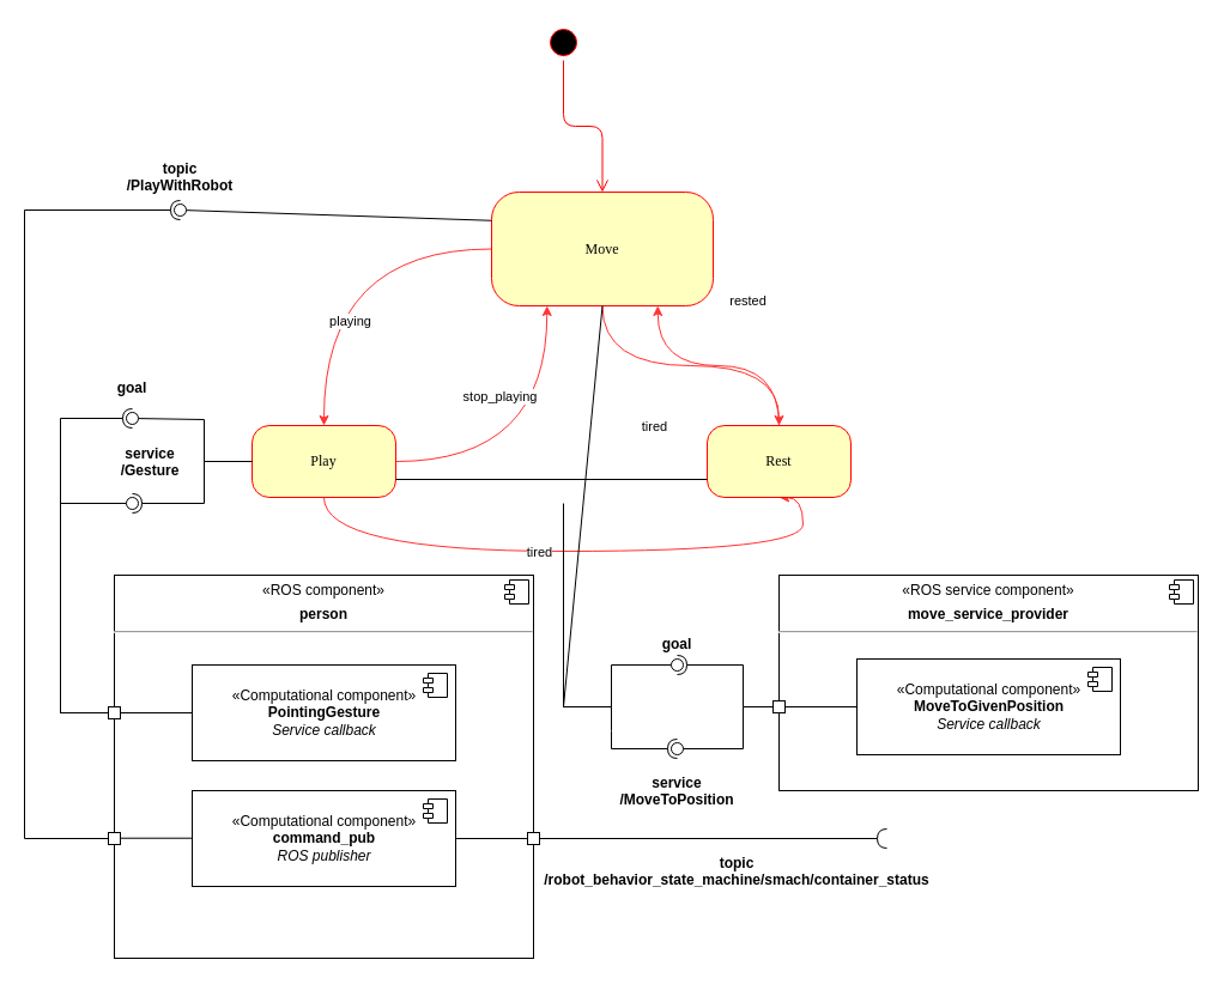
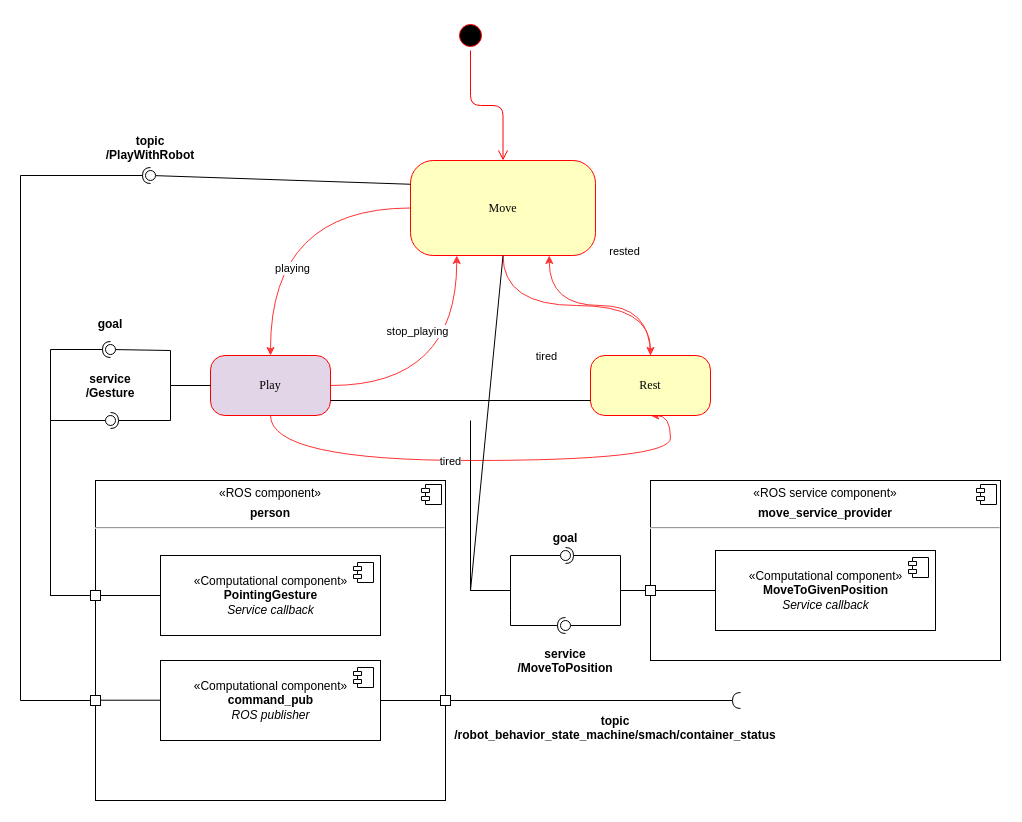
  <mxCell id="0" />
  <mxCell id="1" parent="0" />
  <mxCell id="2" value="" style="ellipse;html=1;shape=startState;fillColor=#000000;strokeColor=#ff0000;rounded=1;shadow=0;comic=0;labelBackgroundColor=none;fontFamily=Verdana;fontSize=12;fontColor=#000000;align=center;direction=south;" parent="1" vertex="1"><mxGeometry x="455" y="20" width="30" height="30" as="geometry" /></mxCell>
  <mxCell id="3" style="edgeStyle=orthogonalEdgeStyle;orthogonalLoop=1;jettySize=auto;html=1;entryX=0.25;entryY=1;entryDx=0;entryDy=0;strokeColor=#FF3333;curved=1;" parent="1" source="7" target="12" edge="1"><mxGeometry relative="1" as="geometry" /></mxCell>
  <mxCell id="4" value="stop_playing" style="edgeLabel;html=1;align=center;verticalAlign=middle;resizable=0;points=[];" parent="3" vertex="1" connectable="0"><mxGeometry x="-0.52" y="-2" relative="1" as="geometry"><mxPoint x="24.17" y="-57" as="offset" /></mxGeometry></mxCell>
  <mxCell id="5" style="edgeStyle=orthogonalEdgeStyle;orthogonalLoop=1;jettySize=auto;html=1;entryX=0.5;entryY=1;entryDx=0;entryDy=0;strokeColor=#FF3333;curved=1;exitX=0.5;exitY=1;exitDx=0;exitDy=0;" edge="1" parent="1" source="7" target="15"><mxGeometry relative="1" as="geometry"><Array as="points"><mxPoint x="270" y="460" /><mxPoint x="670" y="460" /></Array></mxGeometry></mxCell>
  <mxCell id="6" value="tired" style="edgeLabel;html=1;align=center;verticalAlign=middle;resizable=0;points=[];" vertex="1" connectable="0" parent="5"><mxGeometry x="-0.123" relative="1" as="geometry"><mxPoint as="offset" /></mxGeometry></mxCell>
- <mxCell id="7" value="Play" style="rounded=1;whiteSpace=wrap;html=1;arcSize=24;fillColor=#ffffc0;strokeColor=#ff0000;shadow=0;comic=0;labelBackgroundColor=none;fontFamily=Verdana;fontSize=12;fontColor=#000000;align=center;" parent="1" vertex="1"><mxGeometry x="210" y="355" width="120" height="60" as="geometry" /></mxCell>
+ <mxCell id="7" value="Play" style="rounded=1;whiteSpace=wrap;html=1;arcSize=24;fillColor=#e1d5e7;strokeColor=#ff0000;shadow=0;comic=0;labelBackgroundColor=none;fontFamily=Verdana;fontSize=12;fontColor=#000000;align=center;" parent="1" vertex="1"><mxGeometry x="210" y="355" width="120" height="60" as="geometry" /></mxCell>
  <mxCell id="8" style="edgeStyle=orthogonalEdgeStyle;orthogonalLoop=1;jettySize=auto;html=1;entryX=0.5;entryY=0;entryDx=0;entryDy=0;strokeColor=#FF3333;curved=1;" parent="1" source="12" target="15" edge="1"><mxGeometry relative="1" as="geometry" /></mxCell>
  <mxCell id="9" value="tired" style="edgeLabel;html=1;align=center;verticalAlign=middle;resizable=0;points=[];" parent="8" vertex="1" connectable="0"><mxGeometry x="-0.41" y="2" relative="1" as="geometry"><mxPoint x="20" y="52" as="offset" /></mxGeometry></mxCell>
  <mxCell id="10" style="edgeStyle=orthogonalEdgeStyle;orthogonalLoop=1;jettySize=auto;html=1;entryX=0.5;entryY=0;entryDx=0;entryDy=0;strokeColor=#FF3333;curved=1;" parent="1" source="12" target="7" edge="1"><mxGeometry relative="1" as="geometry" /></mxCell>
  <mxCell id="11" value="playing" style="edgeLabel;html=1;align=center;verticalAlign=middle;resizable=0;points=[];" parent="10" vertex="1" connectable="0"><mxGeometry x="-0.731" y="2" relative="1" as="geometry"><mxPoint x="-79.17" y="58" as="offset" /></mxGeometry></mxCell>
  <mxCell id="12" value="Move" style="rounded=1;whiteSpace=wrap;html=1;arcSize=24;fillColor=#ffffc0;strokeColor=#ff0000;shadow=0;comic=0;labelBackgroundColor=none;fontFamily=Verdana;fontSize=12;fontColor=#000000;align=center;" parent="1" vertex="1"><mxGeometry x="410" y="160" width="185" height="95" as="geometry" /></mxCell>
  <mxCell id="13" style="edgeStyle=orthogonalEdgeStyle;orthogonalLoop=1;jettySize=auto;html=1;entryX=0.75;entryY=1;entryDx=0;entryDy=0;strokeColor=#FF3333;curved=1;" parent="1" source="15" target="12" edge="1"><mxGeometry relative="1" as="geometry" /></mxCell>
  <mxCell id="14" value="rested" style="edgeLabel;html=1;align=center;verticalAlign=middle;resizable=0;points=[];" parent="13" vertex="1" connectable="0"><mxGeometry x="-0.527" y="2" relative="1" as="geometry"><mxPoint x="-25" y="-57" as="offset" /></mxGeometry></mxCell>
  <mxCell id="15" value="Rest" style="rounded=1;whiteSpace=wrap;html=1;arcSize=24;fillColor=#ffffc0;strokeColor=#ff0000;shadow=0;comic=0;labelBackgroundColor=none;fontFamily=Verdana;fontSize=12;fontColor=#000000;align=center;" parent="1" vertex="1"><mxGeometry x="590" y="355" width="120" height="60" as="geometry" /></mxCell>
  <mxCell id="16" style="edgeStyle=orthogonalEdgeStyle;html=1;labelBackgroundColor=none;endArrow=open;endSize=8;strokeColor=#ff0000;fontFamily=Verdana;fontSize=12;align=left;" parent="1" source="2" target="12" edge="1"><mxGeometry relative="1" as="geometry" /></mxCell>
  <mxCell id="17" value="&lt;p style=&quot;margin: 0px ; margin-top: 6px ; text-align: center&quot;&gt;&lt;span&gt;«ROS service component»&lt;/span&gt;&lt;br&gt;&lt;/p&gt;&lt;p style=&quot;margin: 0px ; margin-top: 6px ; text-align: center&quot;&gt;&lt;b&gt;move_service_provider&lt;/b&gt;&lt;b&gt;&lt;br&gt;&lt;/b&gt;&lt;/p&gt;&lt;hr&gt;&lt;p style=&quot;margin: 0px ; margin-left: 8px&quot;&gt;&lt;br&gt;&lt;/p&gt;" style="align=left;overflow=fill;html=1;dropTarget=0;" parent="1" vertex="1"><mxGeometry x="650" y="480" width="350" height="180" as="geometry" /></mxCell>
  <mxCell id="18" value="" style="shape=component;jettyWidth=8;jettyHeight=4;" parent="17" vertex="1"><mxGeometry x="1" width="20" height="20" relative="1" as="geometry"><mxPoint x="-24" y="4" as="offset" /></mxGeometry></mxCell>
  <mxCell id="19" value="«Computational component»&lt;br&gt;&lt;b&gt;MoveToGivenPosition&lt;/b&gt;&lt;br&gt;&lt;i&gt;Service callback&lt;/i&gt;" style="html=1;dropTarget=0;" parent="1" vertex="1"><mxGeometry x="715" y="550" width="220" height="80" as="geometry" /></mxCell>
  <mxCell id="20" value="" style="shape=module;jettyWidth=8;jettyHeight=4;" parent="19" vertex="1"><mxGeometry x="1" width="20" height="20" relative="1" as="geometry"><mxPoint x="-27" y="7" as="offset" /></mxGeometry></mxCell>
  <mxCell id="21" value="" style="rounded=0;orthogonalLoop=1;jettySize=auto;html=1;endArrow=none;endFill=0;exitX=0;exitY=0.5;exitDx=0;exitDy=0;" parent="1" source="32" edge="1"><mxGeometry relative="1" as="geometry"><mxPoint x="580" y="590" as="sourcePoint" /><mxPoint x="620" y="590" as="targetPoint" /></mxGeometry></mxCell>
  <mxCell id="22" value="" style="rounded=0;orthogonalLoop=1;jettySize=auto;html=1;endArrow=none;endFill=0;" parent="1" edge="1"><mxGeometry relative="1" as="geometry"><mxPoint x="560" y="555" as="sourcePoint" /><mxPoint x="560" y="555" as="targetPoint" /></mxGeometry></mxCell>
  <mxCell id="23" value="" style="rounded=0;orthogonalLoop=1;jettySize=auto;html=1;endArrow=none;endFill=0;" parent="1" target="25" edge="1"><mxGeometry relative="1" as="geometry"><mxPoint x="620" y="590" as="sourcePoint" /><Array as="points"><mxPoint x="620" y="625" /></Array></mxGeometry></mxCell>
  <mxCell id="24" value="" style="rounded=0;orthogonalLoop=1;jettySize=auto;html=1;endArrow=halfCircle;endFill=0;entryX=0.5;entryY=0.5;entryDx=0;entryDy=0;endSize=6;strokeWidth=1;" parent="1" target="25" edge="1"><mxGeometry relative="1" as="geometry"><mxPoint x="470" y="420" as="sourcePoint" /><Array as="points"><mxPoint x="470" y="590" /><mxPoint x="510" y="590" /><mxPoint x="510" y="610" /><mxPoint x="510" y="625" /></Array></mxGeometry></mxCell>
  <mxCell id="25" value="" style="ellipse;whiteSpace=wrap;html=1;fontFamily=Helvetica;fontSize=12;fontColor=#000000;align=center;strokeColor=#000000;fillColor=#ffffff;points=[];aspect=fixed;resizable=0;" parent="1" vertex="1"><mxGeometry x="560" y="620" width="10" height="10" as="geometry" /></mxCell>
  <mxCell id="26" value="" style="rounded=0;orthogonalLoop=1;jettySize=auto;html=1;endArrow=none;endFill=0;exitX=0.5;exitY=1;exitDx=0;exitDy=0;" parent="1" source="12" target="28" edge="1"><mxGeometry relative="1" as="geometry"><mxPoint x="470" y="270" as="sourcePoint" /><Array as="points"><mxPoint x="470" y="590" /><mxPoint x="510" y="590" /><mxPoint x="510" y="555" /></Array></mxGeometry></mxCell>
  <mxCell id="27" value="" style="rounded=0;orthogonalLoop=1;jettySize=auto;html=1;endArrow=halfCircle;endFill=0;entryX=0.5;entryY=0.5;entryDx=0;entryDy=0;endSize=6;strokeWidth=1;" parent="1" target="28" edge="1"><mxGeometry relative="1" as="geometry"><mxPoint x="620" y="590" as="sourcePoint" /><Array as="points"><mxPoint x="620" y="555" /></Array></mxGeometry></mxCell>
  <mxCell id="28" value="" style="ellipse;whiteSpace=wrap;html=1;fontFamily=Helvetica;fontSize=12;fontColor=#000000;align=center;strokeColor=#000000;fillColor=#ffffff;points=[];aspect=fixed;resizable=0;" parent="1" vertex="1"><mxGeometry x="560" y="550" width="10" height="10" as="geometry" /></mxCell>
  <mxCell id="29" value="" style="rounded=0;orthogonalLoop=1;jettySize=auto;html=1;endArrow=none;endFill=0;entryX=0;entryY=0.75;entryDx=0;entryDy=0;exitX=1;exitY=0.75;exitDx=0;exitDy=0;" parent="1" source="7" target="15" edge="1"><mxGeometry relative="1" as="geometry"><mxPoint x="460" y="420" as="sourcePoint" /><mxPoint x="475" y="420" as="targetPoint" /><Array as="points" /></mxGeometry></mxCell>
  <mxCell id="30" value="service&#10;/MoveToPosition" style="text;align=center;fontStyle=1;verticalAlign=middle;spacingLeft=3;spacingRight=3;strokeColor=none;rotatable=0;points=[[0,0.5],[1,0.5]];portConstraint=eastwest;" parent="1" vertex="1"><mxGeometry x="525" y="647" width="80" height="26" as="geometry" /></mxCell>
  <mxCell id="31" value="goal" style="text;align=center;fontStyle=1;verticalAlign=middle;spacingLeft=3;spacingRight=3;strokeColor=none;rotatable=0;points=[[0,0.5],[1,0.5]];portConstraint=eastwest;" parent="1" vertex="1"><mxGeometry x="525" y="524" width="80" height="26" as="geometry" /></mxCell>
  <mxCell id="32" value="" style="rounded=0;whiteSpace=wrap;html=1;" parent="1" vertex="1"><mxGeometry x="645" y="585" width="10" height="10" as="geometry" /></mxCell>
  <mxCell id="33" value="" style="rounded=0;orthogonalLoop=1;jettySize=auto;html=1;endArrow=none;endFill=0;exitX=0;exitY=0.5;exitDx=0;exitDy=0;" parent="1" source="19" target="32" edge="1"><mxGeometry relative="1" as="geometry"><mxPoint x="715" y="590" as="sourcePoint" /><mxPoint x="620" y="590" as="targetPoint" /></mxGeometry></mxCell>
  <mxCell id="34" value="&lt;p style=&quot;margin: 0px ; margin-top: 6px ; text-align: center&quot;&gt;&lt;span&gt;«ROS component»&lt;/span&gt;&lt;br&gt;&lt;/p&gt;&lt;p style=&quot;margin: 0px ; margin-top: 6px ; text-align: center&quot;&gt;&lt;b&gt;person&lt;/b&gt;&lt;b&gt;&lt;br&gt;&lt;/b&gt;&lt;/p&gt;&lt;hr&gt;&lt;p style=&quot;margin: 0px ; margin-left: 8px&quot;&gt;&lt;br&gt;&lt;/p&gt;" style="align=left;overflow=fill;html=1;dropTarget=0;" parent="1" vertex="1"><mxGeometry x="95" y="480" width="350" height="320" as="geometry" /></mxCell>
  <mxCell id="35" value="" style="shape=component;jettyWidth=8;jettyHeight=4;" parent="34" vertex="1"><mxGeometry x="1" width="20" height="20" relative="1" as="geometry"><mxPoint x="-24" y="4" as="offset" /></mxGeometry></mxCell>
  <mxCell id="36" value="«Computational component»&lt;br&gt;&lt;b&gt;PointingGesture&lt;/b&gt;&lt;br&gt;&lt;i&gt;Service callback&lt;/i&gt;" style="html=1;dropTarget=0;" parent="1" vertex="1"><mxGeometry x="160" y="555" width="220" height="80" as="geometry" /></mxCell>
  <mxCell id="37" value="" style="shape=module;jettyWidth=8;jettyHeight=4;" parent="36" vertex="1"><mxGeometry x="1" width="20" height="20" relative="1" as="geometry"><mxPoint x="-27" y="7" as="offset" /></mxGeometry></mxCell>
  <mxCell id="38" value="" style="rounded=0;whiteSpace=wrap;html=1;" parent="1" vertex="1"><mxGeometry x="90" y="590" width="10" height="10" as="geometry" /></mxCell>
  <mxCell id="39" value="" style="rounded=0;orthogonalLoop=1;jettySize=auto;html=1;endArrow=none;endFill=0;exitX=0;exitY=0.5;exitDx=0;exitDy=0;" parent="1" target="38" edge="1"><mxGeometry relative="1" as="geometry"><mxPoint x="160" y="595" as="sourcePoint" /><mxPoint x="60" y="595" as="targetPoint" /></mxGeometry></mxCell>
  <mxCell id="40" value="" style="rounded=0;orthogonalLoop=1;jettySize=auto;html=1;endArrow=none;endFill=0;exitX=0;exitY=0.5;exitDx=0;exitDy=0;" parent="1" source="7" target="42" edge="1"><mxGeometry relative="1" as="geometry"><mxPoint x="90" y="349" as="sourcePoint" /><Array as="points"><mxPoint x="170" y="385" /><mxPoint x="170" y="350" /></Array></mxGeometry></mxCell>
  <mxCell id="41" value="" style="rounded=0;orthogonalLoop=1;jettySize=auto;html=1;endArrow=halfCircle;endFill=0;entryX=0.5;entryY=0.5;entryDx=0;entryDy=0;endSize=6;strokeWidth=1;exitX=0;exitY=0.5;exitDx=0;exitDy=0;" parent="1" source="38" target="42" edge="1"><mxGeometry relative="1" as="geometry"><mxPoint x="70" y="580" as="sourcePoint" /><Array as="points"><mxPoint x="50" y="595" /><mxPoint x="50" y="349" /></Array></mxGeometry></mxCell>
  <mxCell id="42" value="" style="ellipse;whiteSpace=wrap;html=1;fontFamily=Helvetica;fontSize=12;fontColor=#000000;align=center;strokeColor=#000000;fillColor=#ffffff;points=[];aspect=fixed;resizable=0;" parent="1" vertex="1"><mxGeometry x="105" y="344" width="10" height="10" as="geometry" /></mxCell>
  <mxCell id="43" value="" style="rounded=0;orthogonalLoop=1;jettySize=auto;html=1;endArrow=none;endFill=0;" parent="1" target="45" edge="1"><mxGeometry relative="1" as="geometry"><mxPoint x="90" y="595" as="sourcePoint" /><Array as="points"><mxPoint x="50" y="595" /><mxPoint x="50" y="420" /></Array></mxGeometry></mxCell>
  <mxCell id="44" value="" style="rounded=0;orthogonalLoop=1;jettySize=auto;html=1;endArrow=halfCircle;endFill=0;entryX=0.5;entryY=0.5;entryDx=0;entryDy=0;endSize=6;strokeWidth=1;exitX=0;exitY=0.5;exitDx=0;exitDy=0;" parent="1" source="7" target="45" edge="1"><mxGeometry relative="1" as="geometry"><mxPoint x="130" y="420" as="sourcePoint" /><Array as="points"><mxPoint x="170" y="385" /><mxPoint x="170" y="420" /></Array></mxGeometry></mxCell>
  <mxCell id="45" value="" style="ellipse;whiteSpace=wrap;html=1;fontFamily=Helvetica;fontSize=12;fontColor=#000000;align=center;strokeColor=#000000;fillColor=#ffffff;points=[];aspect=fixed;resizable=0;" parent="1" vertex="1"><mxGeometry x="105" y="415" width="10" height="10" as="geometry" /></mxCell>
- <mxCell id="46" value="service&#10;/Gesture" style="text;align=center;fontStyle=1;verticalAlign=middle;spacingLeft=3;spacingRight=3;strokeColor=none;rotatable=0;points=[[0,0.5],[1,0.5]];portConstraint=eastwest;" parent="1" vertex="1"><mxGeometry x="85" y="372" width="80" height="26" as="geometry" /></mxCell>
+ <mxCell id="46" value="service&#10;/Gesture" style="text;align=center;fontStyle=1;verticalAlign=middle;spacingLeft=3;spacingRight=3;strokeColor=none;rotatable=0;points=[[0,0.5],[1,0.5]];portConstraint=eastwest;" parent="1" vertex="1"><mxGeometry x="70" y="372" width="80" height="26" as="geometry" /></mxCell>
  <mxCell id="47" value="goal" style="text;align=center;fontStyle=1;verticalAlign=middle;spacingLeft=3;spacingRight=3;strokeColor=none;rotatable=0;points=[[0,0.5],[1,0.5]];portConstraint=eastwest;" parent="1" vertex="1"><mxGeometry x="70" y="310" width="80" height="26" as="geometry" /></mxCell>
  <mxCell id="48" value="«Computational component»&lt;br&gt;&lt;b&gt;command_pub&lt;/b&gt;&lt;br&gt;&lt;i&gt;ROS publisher&lt;/i&gt;" style="html=1;dropTarget=0;" parent="1" vertex="1"><mxGeometry x="160" y="660" width="220" height="80" as="geometry" /></mxCell>
  <mxCell id="49" value="" style="shape=module;jettyWidth=8;jettyHeight=4;" parent="48" vertex="1"><mxGeometry x="1" width="20" height="20" relative="1" as="geometry"><mxPoint x="-27" y="7" as="offset" /></mxGeometry></mxCell>
  <mxCell id="50" value="" style="rounded=0;whiteSpace=wrap;html=1;" parent="1" vertex="1"><mxGeometry x="90" y="695" width="10" height="10" as="geometry" /></mxCell>
  <mxCell id="51" value="" style="rounded=0;orthogonalLoop=1;jettySize=auto;html=1;endArrow=none;endFill=0;exitX=0;exitY=0.5;exitDx=0;exitDy=0;" parent="1" edge="1"><mxGeometry relative="1" as="geometry"><mxPoint x="160" y="699.71" as="sourcePoint" /><mxPoint x="100" y="699.71" as="targetPoint" /></mxGeometry></mxCell>
  <mxCell id="52" value="" style="rounded=0;orthogonalLoop=1;jettySize=auto;html=1;endArrow=none;endFill=0;strokeColor=#000000;exitX=0;exitY=0.25;exitDx=0;exitDy=0;" parent="1" source="12" target="54" edge="1"><mxGeometry relative="1" as="geometry"><mxPoint x="130" y="175" as="sourcePoint" /></mxGeometry></mxCell>
  <mxCell id="53" value="" style="rounded=0;orthogonalLoop=1;jettySize=auto;html=1;endArrow=halfCircle;endFill=0;entryX=0.5;entryY=0.5;entryDx=0;entryDy=0;endSize=6;strokeWidth=1;exitX=0;exitY=0.5;exitDx=0;exitDy=0;" parent="1" source="50" target="54" edge="1"><mxGeometry relative="1" as="geometry"><mxPoint x="70" y="699" as="sourcePoint" /><Array as="points"><mxPoint x="20" y="700" /><mxPoint x="20" y="175" /></Array></mxGeometry></mxCell>
  <mxCell id="54" value="" style="ellipse;whiteSpace=wrap;html=1;fontFamily=Helvetica;fontSize=12;fontColor=#000000;align=center;strokeColor=#000000;fillColor=#ffffff;points=[];aspect=fixed;resizable=0;" parent="1" vertex="1"><mxGeometry x="145" y="170" width="10" height="10" as="geometry" /></mxCell>
  <mxCell id="55" value="topic&#10;/PlayWithRobot" style="text;align=center;fontStyle=1;verticalAlign=middle;spacingLeft=3;spacingRight=3;strokeColor=none;rotatable=0;points=[[0,0.5],[1,0.5]];portConstraint=eastwest;" parent="1" vertex="1"><mxGeometry x="110" y="134" width="80" height="26" as="geometry" /></mxCell>
  <mxCell id="56" value="" style="rounded=0;orthogonalLoop=1;jettySize=auto;html=1;endArrow=halfCircle;endFill=0;endSize=6;strokeWidth=1;exitX=1;exitY=0.5;exitDx=0;exitDy=0;" parent="1" source="48" edge="1"><mxGeometry relative="1" as="geometry"><mxPoint x="525" y="775" as="sourcePoint" /><mxPoint x="740" y="700" as="targetPoint" /></mxGeometry></mxCell>
  <mxCell id="57" value="topic&#10;/robot_behavior_state_machine/smach/container_status" style="text;align=center;fontStyle=1;verticalAlign=middle;spacingLeft=3;spacingRight=3;strokeColor=none;rotatable=0;points=[[0,0.5],[1,0.5]];portConstraint=eastwest;" parent="1" vertex="1"><mxGeometry x="575" y="714" width="80" height="26" as="geometry" /></mxCell>
  <mxCell id="58" value="" style="rounded=0;whiteSpace=wrap;html=1;" parent="1" vertex="1"><mxGeometry x="440" y="695" width="10" height="10" as="geometry" /></mxCell>
